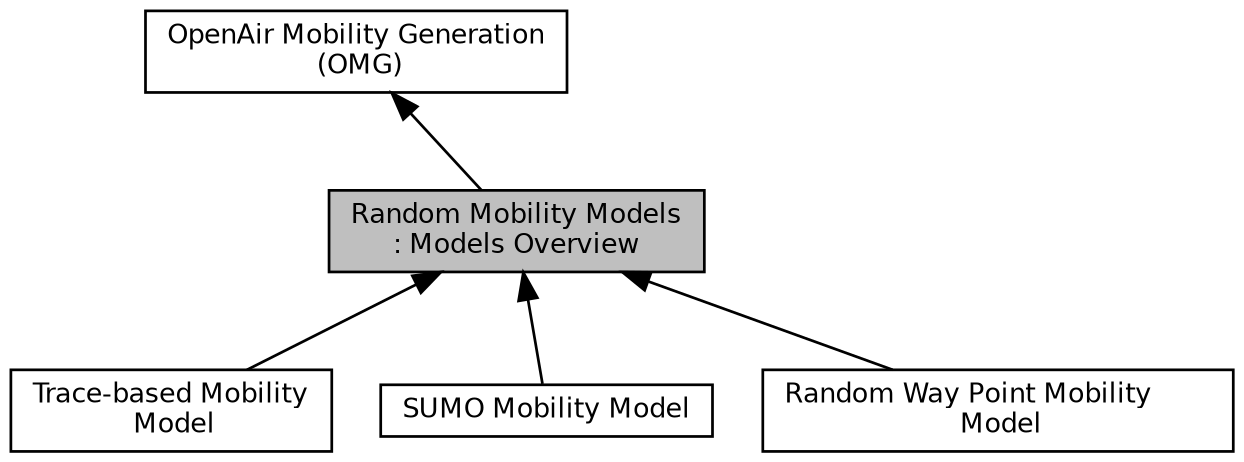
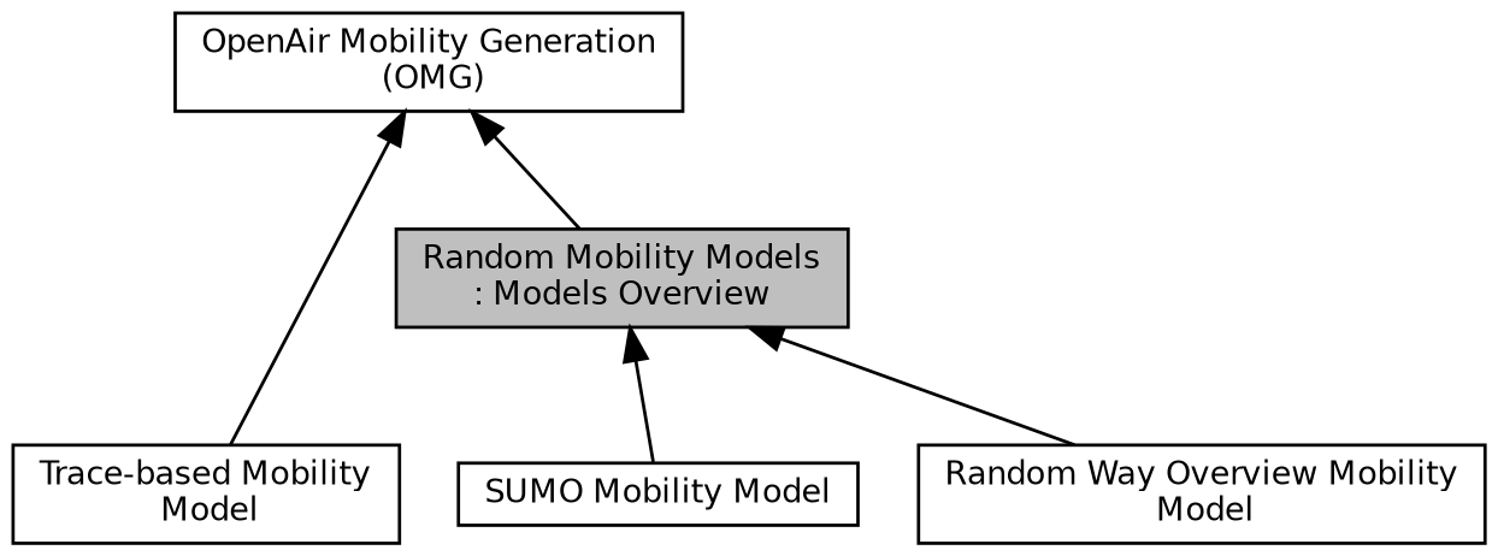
  digraph {
    rankdir=TB
    node [color=black fillcolor=white fontname=Helvetica fontsize=10 shape=box style=filled]
    edge [dir=back fontname=Helvetica fontsize=10 labelfontname=Helvetica labelfontsize=10 shape=plaintext style=solid]
    n1 [height=0.2 label="Trace-based Mobility\l Model" width=0.4]
    n2 [fillcolor=grey75 fontcolor=black height=0.2 label="Random Mobility Models\l: Models Overview" width=0.4]
    n3 [height=0.2 label="SUMO Mobility Model" width=0.4]
-   n4 [height=0.2 label="Random Way Point Mobility\l Model" width=0.4]
+   n4 [height=0.2 label="Random Way Overview Mobility\l Model" width=0.4]
    n5 [height=0.2 label="OpenAir Mobility Generation\l (OMG)" width=0.4]
-   n2 -> n1
+   n5 -> n1
    n2 -> n3
    n2 -> n4
    n5 -> n2
  }
